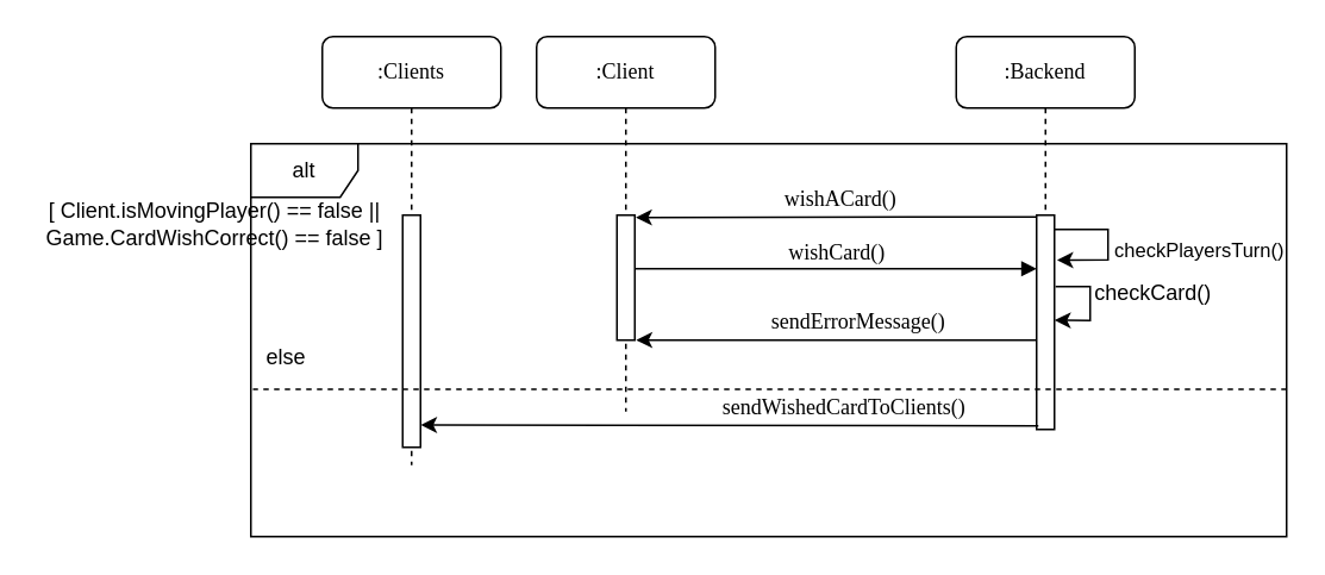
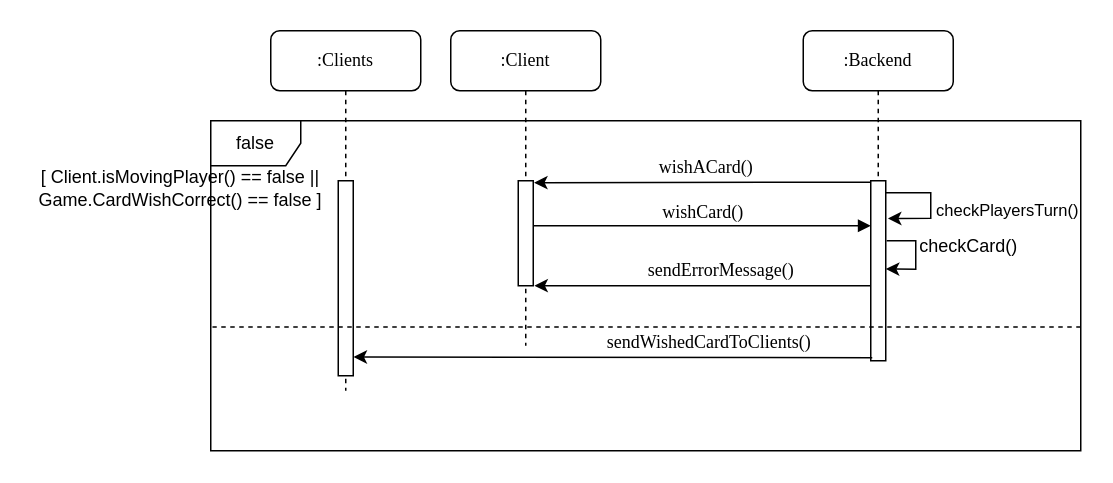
  <mxCell id="0" />
  <mxCell id="1" parent="0" />
- <mxCell id="2" value="alt" style="shape=umlFrame;whiteSpace=wrap;html=1;" vertex="1" parent="1"><mxGeometry x="140" y="80" width="580" height="220" as="geometry" /></mxCell>
+ <mxCell id="2" value="false" style="shape=umlFrame;whiteSpace=wrap;html=1;" vertex="1" parent="1"><mxGeometry x="140" y="80" width="580" height="220" as="geometry" /></mxCell>
  <mxCell id="3" value=":Backend" style="shape=umlLifeline;perimeter=lifelinePerimeter;whiteSpace=wrap;html=1;container=1;collapsible=0;recursiveResize=0;outlineConnect=0;rounded=1;shadow=0;comic=0;labelBackgroundColor=none;strokeColor=#000000;strokeWidth=1;fillColor=#FFFFFF;fontFamily=Verdana;fontSize=12;fontColor=#000000;align=center;" vertex="1" parent="1"><mxGeometry x="535" y="20" width="100" height="220" as="geometry" /></mxCell>
  <mxCell id="4" value="" style="html=1;points=[];perimeter=orthogonalPerimeter;rounded=0;shadow=0;comic=0;labelBackgroundColor=none;strokeColor=#000000;strokeWidth=1;fillColor=#FFFFFF;fontFamily=Verdana;fontSize=12;fontColor=#000000;align=center;" vertex="1" parent="3"><mxGeometry x="45" y="100" width="10" height="120" as="geometry" /></mxCell>
  <mxCell id="5" value="checkPlayersTurn()" style="endArrow=classic;html=1;entryX=1.148;entryY=0.21;entryDx=0;entryDy=0;entryPerimeter=0;rounded=0;" edge="1" parent="3" target="4"><mxGeometry x="0.245" y="-50" width="50" height="50" relative="1" as="geometry"><mxPoint x="55" y="108" as="sourcePoint" /><mxPoint x="-185" y="420" as="targetPoint" /><Array as="points"><mxPoint x="85" y="108" /><mxPoint x="85" y="125" /></Array><mxPoint x="51" y="45" as="offset" /></mxGeometry></mxCell>
  <mxCell id="6" value="" style="endArrow=classic;html=1;exitX=1.062;exitY=0.334;exitDx=0;exitDy=0;exitPerimeter=0;rounded=0;entryX=1.009;entryY=0.49;entryDx=0;entryDy=0;entryPerimeter=0;" edge="1" parent="3" source="4" target="4"><mxGeometry width="50" height="50" relative="1" as="geometry"><mxPoint x="-515" y="290" as="sourcePoint" /><mxPoint x="-465" y="240" as="targetPoint" /><Array as="points"><mxPoint x="75" y="140" /><mxPoint x="75" y="159" /></Array></mxGeometry></mxCell>
  <mxCell id="7" value="checkCard()" style="text;html=1;resizable=0;points=[];align=center;verticalAlign=middle;labelBackgroundColor=#ffffff;" vertex="1" connectable="0" parent="6"><mxGeometry x="-0.352" y="-6" relative="1" as="geometry"><mxPoint x="40.5" y="4" as="offset" /></mxGeometry></mxCell>
  <mxCell id="8" value=":Client" style="shape=umlLifeline;perimeter=lifelinePerimeter;whiteSpace=wrap;html=1;container=1;collapsible=0;recursiveResize=0;outlineConnect=0;rounded=1;shadow=0;comic=0;labelBackgroundColor=none;strokeColor=#000000;strokeWidth=1;fillColor=#FFFFFF;fontFamily=Verdana;fontSize=12;fontColor=#000000;align=center;" vertex="1" parent="1"><mxGeometry x="300" y="20" width="100" height="210" as="geometry" /></mxCell>
  <mxCell id="9" value="" style="html=1;points=[];perimeter=orthogonalPerimeter;rounded=0;shadow=0;comic=0;labelBackgroundColor=none;strokeColor=#000000;strokeWidth=1;fillColor=#FFFFFF;fontFamily=Verdana;fontSize=12;fontColor=#000000;align=center;" vertex="1" parent="8"><mxGeometry x="45" y="100" width="10" height="70" as="geometry" /></mxCell>
  <mxCell id="10" value="wishCard()" style="html=1;verticalAlign=bottom;endArrow=block;labelBackgroundColor=none;fontFamily=Verdana;fontSize=12;edgeStyle=elbowEdgeStyle;elbow=vertical;" edge="1" parent="1" source="9"><mxGeometry relative="1" as="geometry"><mxPoint x="460" y="130" as="sourcePoint" /><mxPoint x="580" y="150" as="targetPoint" /><Array as="points"><mxPoint x="530" y="150" /></Array></mxGeometry></mxCell>
  <mxCell id="11" value=":Clients" style="shape=umlLifeline;perimeter=lifelinePerimeter;whiteSpace=wrap;html=1;container=1;collapsible=0;recursiveResize=0;outlineConnect=0;rounded=1;shadow=0;comic=0;labelBackgroundColor=none;strokeColor=#000000;strokeWidth=1;fillColor=#FFFFFF;fontFamily=Verdana;fontSize=12;fontColor=#000000;align=center;" vertex="1" parent="1"><mxGeometry x="180" y="20" width="100" height="240" as="geometry" /></mxCell>
  <mxCell id="12" value="" style="html=1;points=[];perimeter=orthogonalPerimeter;rounded=0;shadow=0;comic=0;labelBackgroundColor=none;strokeColor=#000000;strokeWidth=1;fillColor=#FFFFFF;fontFamily=Verdana;fontSize=12;fontColor=#000000;align=center;" vertex="1" parent="11"><mxGeometry x="45" y="100" width="10" height="130" as="geometry" /></mxCell>
  <mxCell id="13" value="" style="endArrow=classic;html=1;entryX=1.02;entryY=0.904;entryDx=0;entryDy=0;entryPerimeter=0;" edge="1" parent="1" target="12"><mxGeometry width="50" height="50" relative="1" as="geometry"><mxPoint x="581" y="238" as="sourcePoint" /><mxPoint x="239" y="210" as="targetPoint" /></mxGeometry></mxCell>
  <mxCell id="14" value="&lt;font face=&quot;Verdana&quot;&gt;sendWishedCardToClients()&lt;/font&gt;" style="text;html=1;resizable=0;points=[];align=center;verticalAlign=middle;labelBackgroundColor=#ffffff;" vertex="1" connectable="0" parent="13"><mxGeometry x="-0.314" relative="1" as="geometry"><mxPoint x="9" y="-10.5" as="offset" /></mxGeometry></mxCell>
  <mxCell id="15" value="[ Client.isMovingPlayer() == false ||&lt;br&gt;Game.CardWishCorrect() == false ]" style="text;html=1;strokeColor=none;fillColor=none;align=center;verticalAlign=middle;whiteSpace=wrap;rounded=0;" vertex="1" parent="1"><mxGeometry x="20" y="115" width="200" height="20" as="geometry" /></mxCell>
  <mxCell id="16" value="" style="endArrow=none;dashed=1;html=1;entryX=0.002;entryY=0.625;entryDx=0;entryDy=0;entryPerimeter=0;exitX=1;exitY=0.625;exitDx=0;exitDy=0;exitPerimeter=0;" edge="1" parent="1" source="2" target="2"><mxGeometry width="50" height="50" relative="1" as="geometry"><mxPoint x="60" y="380" as="sourcePoint" /><mxPoint x="110" y="330" as="targetPoint" /><Array as="points" /></mxGeometry></mxCell>
- <mxCell id="17" value="else" style="text;html=1;strokeColor=none;fillColor=none;align=center;verticalAlign=middle;whiteSpace=wrap;rounded=0;" vertex="1" parent="1"><mxGeometry x="140" y="190" width="40" height="20" as="geometry" /></mxCell>
  <mxCell id="18" value="&lt;font face=&quot;Verdana&quot; style=&quot;font-size: 12px&quot;&gt;wishACard()&lt;/font&gt;" style="endArrow=classic;html=1;entryX=1.056;entryY=0.018;entryDx=0;entryDy=0;entryPerimeter=0;" edge="1" parent="1" target="9"><mxGeometry x="-0.017" y="-10" width="50" height="50" relative="1" as="geometry"><mxPoint x="580" y="121" as="sourcePoint" /><mxPoint x="359.778" y="121" as="targetPoint" /><Array as="points" /><mxPoint as="offset" /></mxGeometry></mxCell>
  <mxCell id="19" value="&lt;font face=&quot;Verdana&quot;&gt;&lt;span style=&quot;font-size: 12px&quot;&gt;sendErrorMessage()&lt;/span&gt;&lt;/font&gt;" style="endArrow=classic;html=1;entryX=1.056;entryY=0.018;entryDx=0;entryDy=0;entryPerimeter=0;" edge="1" parent="1"><mxGeometry x="-0.108" y="-10" width="50" height="50" relative="1" as="geometry"><mxPoint x="580" y="190" as="sourcePoint" /><mxPoint x="355.762" y="189.952" as="targetPoint" /><Array as="points" /><mxPoint as="offset" /></mxGeometry></mxCell>
